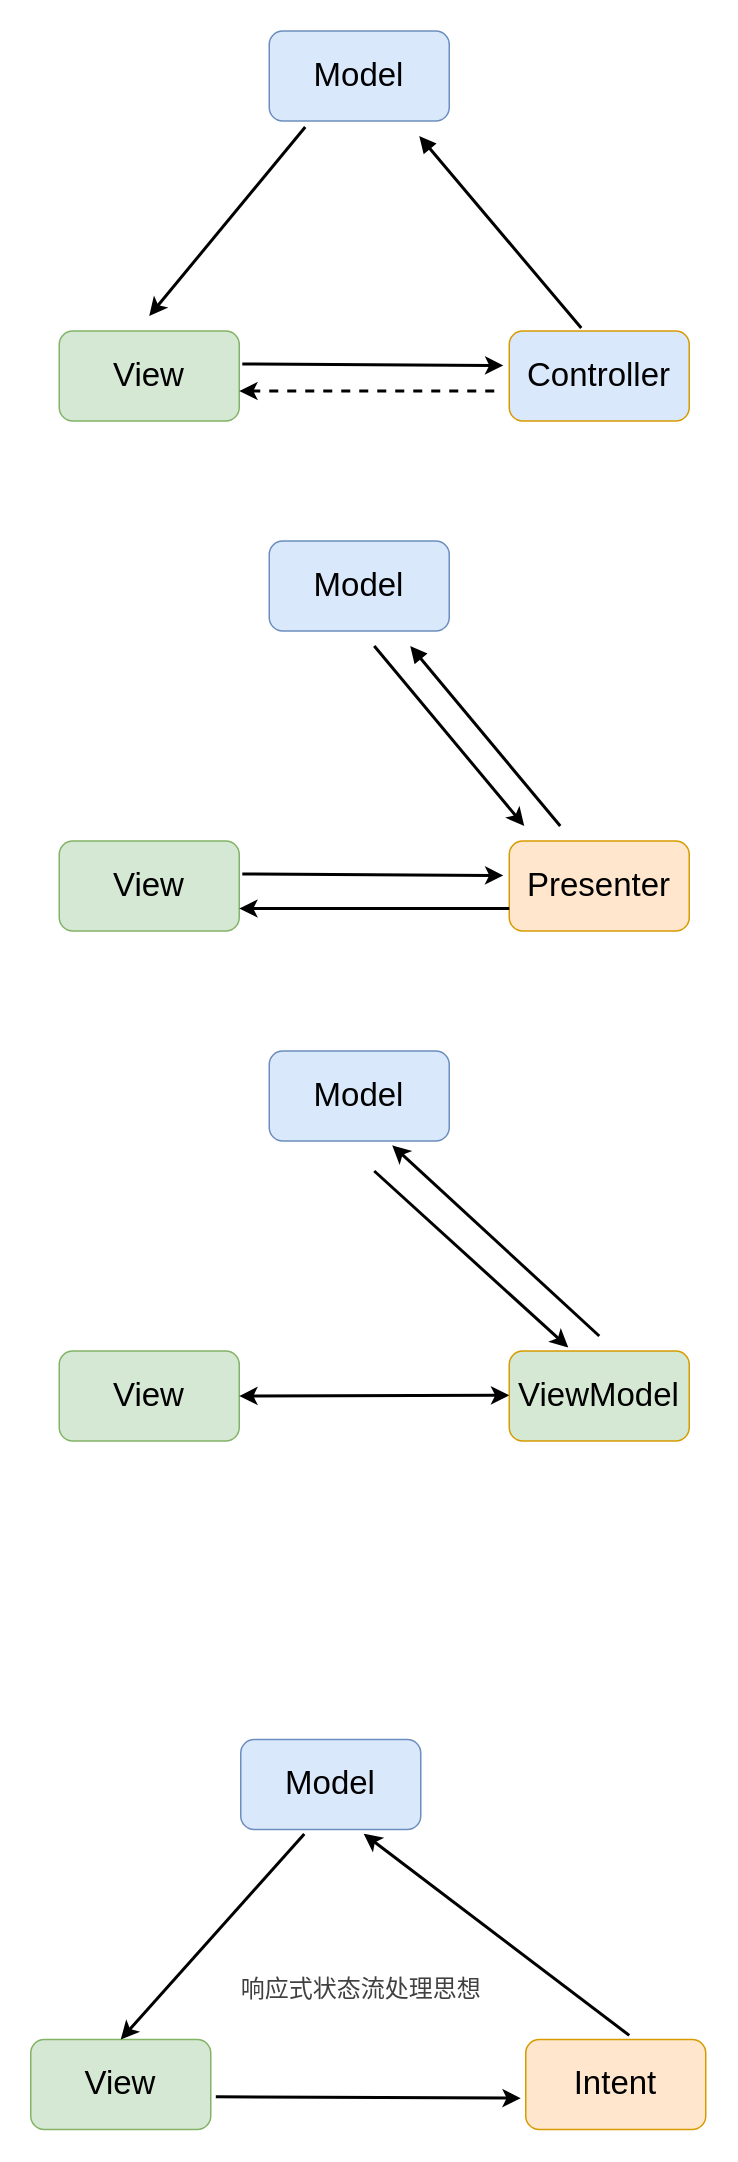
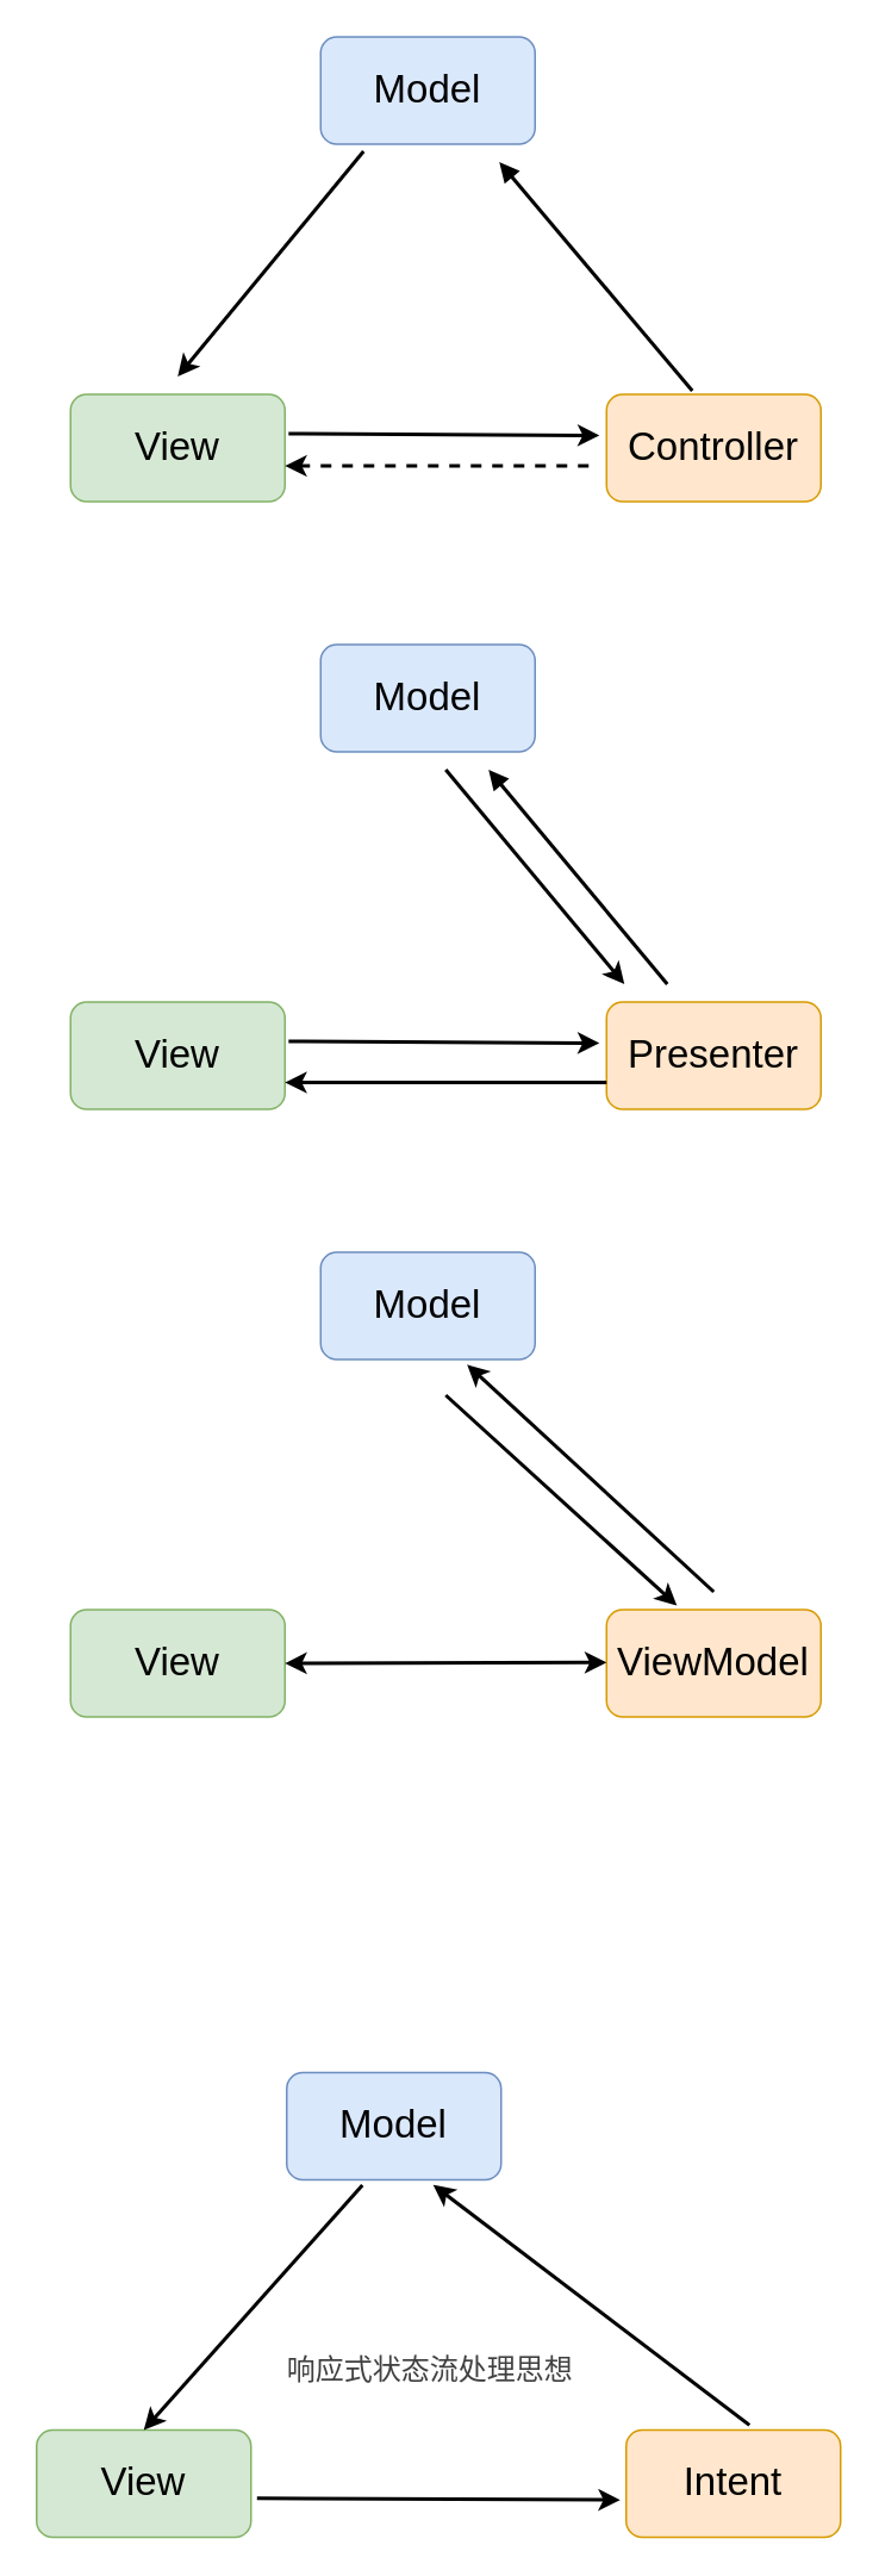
  <mxCell id="0" />
  <mxCell id="1" parent="0" />
  <mxCell id="2" value="&lt;font style=&quot;font-size: 22px&quot;&gt;Model&lt;/font&gt;" style="rounded=1;whiteSpace=wrap;html=1;fillColor=#dae8fc;strokeColor=#6c8ebf;" vertex="1" parent="1"><mxGeometry x="179" y="20" width="120" height="60" as="geometry" /></mxCell>
  <mxCell id="3" value="&lt;font style=&quot;font-size: 22px&quot;&gt;View&lt;/font&gt;" style="rounded=1;whiteSpace=wrap;html=1;fillColor=#d5e8d4;strokeColor=#82b366;" vertex="1" parent="1"><mxGeometry x="39" y="220" width="120" height="60" as="geometry" /></mxCell>
- <mxCell id="4" value="&lt;span style=&quot;font-size: 22px&quot;&gt;Controller&lt;/span&gt;" style="rounded=1;whiteSpace=wrap;html=1;fillColor=#dae8fc;strokeColor=#d79b00;" vertex="1" parent="1"><mxGeometry x="339" y="220" width="120" height="60" as="geometry" /></mxCell>
+ <mxCell id="4" value="&lt;span style=&quot;font-size: 22px&quot;&gt;Controller&lt;/span&gt;" style="rounded=1;whiteSpace=wrap;html=1;fillColor=#ffe6cc;strokeColor=#d79b00;" vertex="1" parent="1"><mxGeometry x="339" y="220" width="120" height="60" as="geometry" /></mxCell>
  <mxCell id="5" value="" style="endArrow=classic;html=1;rounded=0;fontSize=22;exitX=1.017;exitY=0.367;exitDx=0;exitDy=0;exitPerimeter=0;entryX=-0.033;entryY=0.383;entryDx=0;entryDy=0;entryPerimeter=0;strokeWidth=2;" edge="1" parent="1" source="3" target="4"><mxGeometry width="50" height="50" relative="1" as="geometry"><mxPoint x="169" y="370" as="sourcePoint" /><mxPoint x="219" y="320" as="targetPoint" /></mxGeometry></mxCell>
  <mxCell id="6" value="" style="endArrow=block;html=1;rounded=0;fontSize=22;exitX=0.4;exitY=-0.033;exitDx=0;exitDy=0;exitPerimeter=0;strokeWidth=2;endFill=1;" edge="1" parent="1" source="4"><mxGeometry width="50" height="50" relative="1" as="geometry"><mxPoint x="379" y="210" as="sourcePoint" /><mxPoint x="279" y="90" as="targetPoint" /></mxGeometry></mxCell>
  <mxCell id="7" value="" style="endArrow=classic;html=1;rounded=0;fontSize=22;exitX=0.2;exitY=1.067;exitDx=0;exitDy=0;exitPerimeter=0;strokeWidth=2;" edge="1" parent="1" source="2"><mxGeometry width="50" height="50" relative="1" as="geometry"><mxPoint x="79" y="150" as="sourcePoint" /><mxPoint x="99" y="210" as="targetPoint" /><Array as="points"><mxPoint x="99" y="210" /></Array></mxGeometry></mxCell>
  <mxCell id="8" value="&lt;font style=&quot;font-size: 22px&quot;&gt;Model&lt;/font&gt;" style="rounded=1;whiteSpace=wrap;html=1;fillColor=#dae8fc;strokeColor=#6c8ebf;" vertex="1" parent="1"><mxGeometry x="179" y="360" width="120" height="60" as="geometry" /></mxCell>
  <mxCell id="9" value="&lt;font style=&quot;font-size: 22px&quot;&gt;View&lt;/font&gt;" style="rounded=1;whiteSpace=wrap;html=1;fillColor=#d5e8d4;strokeColor=#82b366;" vertex="1" parent="1"><mxGeometry x="39" y="560" width="120" height="60" as="geometry" /></mxCell>
  <mxCell id="10" value="&lt;font style=&quot;font-size: 22px&quot;&gt;Presenter&lt;/font&gt;" style="rounded=1;whiteSpace=wrap;html=1;fillColor=#ffe6cc;strokeColor=#d79b00;" vertex="1" parent="1"><mxGeometry x="339" y="560" width="120" height="60" as="geometry" /></mxCell>
  <mxCell id="11" value="" style="endArrow=classic;html=1;rounded=0;fontSize=22;exitX=1.017;exitY=0.367;exitDx=0;exitDy=0;exitPerimeter=0;entryX=-0.033;entryY=0.383;entryDx=0;entryDy=0;entryPerimeter=0;strokeWidth=2;" edge="1" parent="1" source="9" target="10"><mxGeometry width="50" height="50" relative="1" as="geometry"><mxPoint x="169" y="710" as="sourcePoint" /><mxPoint x="219" y="660" as="targetPoint" /></mxGeometry></mxCell>
  <mxCell id="12" value="" style="endArrow=block;html=1;rounded=0;fontSize=22;strokeWidth=2;endFill=1;" edge="1" parent="1"><mxGeometry width="50" height="50" relative="1" as="geometry"><mxPoint x="373" y="550" as="sourcePoint" /><mxPoint x="273" y="430" as="targetPoint" /></mxGeometry></mxCell>
  <mxCell id="13" value="" style="endArrow=classic;html=1;rounded=0;fontSize=22;strokeWidth=2;dashed=1;" edge="1" parent="1"><mxGeometry width="50" height="50" relative="1" as="geometry"><mxPoint x="329" y="260" as="sourcePoint" /><mxPoint x="159" y="260" as="targetPoint" /><Array as="points"><mxPoint x="319" y="260" /></Array></mxGeometry></mxCell>
  <mxCell id="14" value="" style="endArrow=classic;html=1;rounded=0;fontSize=22;strokeWidth=2;exitX=0;exitY=0.75;exitDx=0;exitDy=0;entryX=1;entryY=0.75;entryDx=0;entryDy=0;" edge="1" parent="1" source="10" target="9"><mxGeometry width="50" height="50" relative="1" as="geometry"><mxPoint x="209" y="670" as="sourcePoint" /><mxPoint x="259" y="620" as="targetPoint" /></mxGeometry></mxCell>
  <mxCell id="15" value="" style="endArrow=classic;html=1;rounded=0;fontSize=22;strokeWidth=2;" edge="1" parent="1"><mxGeometry width="50" height="50" relative="1" as="geometry"><mxPoint x="249" y="430" as="sourcePoint" /><mxPoint x="349" y="550" as="targetPoint" /></mxGeometry></mxCell>
  <mxCell id="16" value="&lt;font style=&quot;font-size: 22px&quot;&gt;Model&lt;/font&gt;" style="rounded=1;whiteSpace=wrap;html=1;fillColor=#dae8fc;strokeColor=#6c8ebf;" vertex="1" parent="1"><mxGeometry x="179" y="700" width="120" height="60" as="geometry" /></mxCell>
  <mxCell id="17" value="&lt;font style=&quot;font-size: 22px&quot;&gt;View&lt;/font&gt;" style="rounded=1;whiteSpace=wrap;html=1;fillColor=#d5e8d4;strokeColor=#82b366;" vertex="1" parent="1"><mxGeometry x="39" y="900" width="120" height="60" as="geometry" /></mxCell>
- <mxCell id="18" value="&lt;span style=&quot;font-size: 22px&quot;&gt;ViewModel&lt;/span&gt;" style="rounded=1;whiteSpace=wrap;html=1;fillColor=#d5e8d4;strokeColor=#d79b00;" vertex="1" parent="1"><mxGeometry x="339" y="900" width="120" height="60" as="geometry" /></mxCell>
+ <mxCell id="18" value="&lt;span style=&quot;font-size: 22px&quot;&gt;ViewModel&lt;/span&gt;" style="rounded=1;whiteSpace=wrap;html=1;fillColor=#ffe6cc;strokeColor=#d79b00;" vertex="1" parent="1"><mxGeometry x="339" y="900" width="120" height="60" as="geometry" /></mxCell>
  <mxCell id="19" value="" style="endArrow=classic;startArrow=classic;html=1;rounded=0;fontSize=22;strokeWidth=2;exitX=1;exitY=0.5;exitDx=0;exitDy=0;" edge="1" parent="1" source="17"><mxGeometry width="50" height="50" relative="1" as="geometry"><mxPoint x="169" y="930.03" as="sourcePoint" /><mxPoint x="339" y="929.55" as="targetPoint" /></mxGeometry></mxCell>
  <mxCell id="20" value="" style="endArrow=classic;html=1;rounded=0;fontSize=22;strokeWidth=2;entryX=0.683;entryY=1.048;entryDx=0;entryDy=0;entryPerimeter=0;" edge="1" parent="1" target="16"><mxGeometry width="50" height="50" relative="1" as="geometry"><mxPoint x="399" y="890" as="sourcePoint" /><mxPoint x="369" y="800" as="targetPoint" /></mxGeometry></mxCell>
  <mxCell id="21" value="" style="endArrow=classic;html=1;rounded=0;fontSize=22;strokeWidth=2;entryX=0.328;entryY=-0.039;entryDx=0;entryDy=0;entryPerimeter=0;" edge="1" parent="1" target="18"><mxGeometry width="50" height="50" relative="1" as="geometry"><mxPoint x="249" y="780" as="sourcePoint" /><mxPoint x="289" y="800" as="targetPoint" /></mxGeometry></mxCell>
  <mxCell id="22" value="&lt;font style=&quot;font-size: 22px&quot;&gt;Model&lt;/font&gt;" style="rounded=1;whiteSpace=wrap;html=1;fillColor=#dae8fc;strokeColor=#6c8ebf;" vertex="1" parent="1"><mxGeometry x="160" y="1159" width="120" height="60" as="geometry" /></mxCell>
  <mxCell id="23" value="&lt;font style=&quot;font-size: 22px&quot;&gt;View&lt;/font&gt;" style="rounded=1;whiteSpace=wrap;html=1;fillColor=#d5e8d4;strokeColor=#82b366;" vertex="1" parent="1"><mxGeometry x="20" y="1359" width="120" height="60" as="geometry" /></mxCell>
  <mxCell id="24" value="&lt;span style=&quot;font-size: 22px&quot;&gt;Intent&lt;/span&gt;" style="rounded=1;whiteSpace=wrap;html=1;fillColor=#ffe6cc;strokeColor=#d79b00;" vertex="1" parent="1"><mxGeometry x="350" y="1359" width="120" height="60" as="geometry" /></mxCell>
  <mxCell id="25" value="" style="endArrow=classic;html=1;rounded=0;fontSize=22;strokeWidth=2;entryX=0.683;entryY=1.048;entryDx=0;entryDy=0;entryPerimeter=0;exitX=0.575;exitY=-0.046;exitDx=0;exitDy=0;exitPerimeter=0;" edge="1" parent="1" source="24" target="22"><mxGeometry width="50" height="50" relative="1" as="geometry"><mxPoint x="380" y="1349" as="sourcePoint" /><mxPoint x="350" y="1259" as="targetPoint" /></mxGeometry></mxCell>
  <mxCell id="26" value="" style="endArrow=classic;html=1;rounded=0;fontSize=22;strokeWidth=2;exitX=1.028;exitY=0.637;exitDx=0;exitDy=0;exitPerimeter=0;entryX=-0.028;entryY=0.652;entryDx=0;entryDy=0;entryPerimeter=0;" edge="1" parent="1" source="23" target="24"><mxGeometry width="50" height="50" relative="1" as="geometry"><mxPoint x="150" y="1429" as="sourcePoint" /><mxPoint x="310" y="1397" as="targetPoint" /></mxGeometry></mxCell>
  <mxCell id="27" value="" style="endArrow=classic;html=1;rounded=0;fontSize=22;strokeWidth=2;entryX=0.5;entryY=0;entryDx=0;entryDy=0;exitX=0.353;exitY=1.049;exitDx=0;exitDy=0;exitPerimeter=0;" edge="1" parent="1" source="22" target="23"><mxGeometry width="50" height="50" relative="1" as="geometry"><mxPoint x="110" y="1299" as="sourcePoint" /><mxPoint x="160" y="1249" as="targetPoint" /></mxGeometry></mxCell>
  <mxCell id="28" value="&lt;span style=&quot;color: rgb(64 , 64 , 64) ; font-family: , &amp;#34;system-ui&amp;#34; , &amp;#34;apple color emoji&amp;#34; , &amp;#34;segoe ui emoji&amp;#34; , &amp;#34;segoe ui symbol&amp;#34; , &amp;#34;segoe ui&amp;#34; , &amp;#34;pingfang sc&amp;#34; , &amp;#34;hiragino sans gb&amp;#34; , &amp;#34;microsoft yahei&amp;#34; , &amp;#34;helvetica neue&amp;#34; , &amp;#34;helvetica&amp;#34; , &amp;#34;arial&amp;#34; , sans-serif ; font-size: 16px ; text-align: left ; background-color: rgb(255 , 255 , 255)&quot;&gt;响应式状态流处理思想&lt;/span&gt;" style="text;html=1;align=center;verticalAlign=middle;resizable=0;points=[];autosize=1;strokeColor=none;fillColor=none;fontSize=22;" vertex="1" parent="1"><mxGeometry x="155" y="1308" width="170" height="32" as="geometry" /></mxCell>
